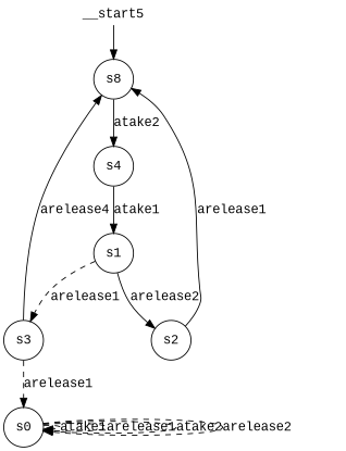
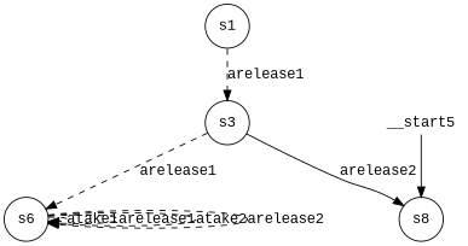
  digraph {
    fontname="Liberation Mono"
    node [fontname="Liberation Mono" shape=circle]
    edge [fontname="Liberation Mono" modality=MUST style=dashed]
    n1 [label=s8]
-   n2 [label=s4]
    n3 [label=s1]
    n4 [label=s3]
-   n5 [label=s0]
-   n6 [label=s2]
+   n5 [label=s6]
    n7 [height=0 label=__start5 shape=none width=0]
-   n1 -> n2 [label=atake2 style="strict"]
-   n2 -> n3 [label=atake1 style="strict"]
    n3 -> n4 [label=arelease1]
-   n3 -> n6 [label=arelease2 style="strict"]
-   n4 -> n1 [label=arelease4 style="strict"]
+   n4 -> n1 [label=arelease2 style="strict"]
    n4 -> n5 [label=arelease1 modality=MAY]
    n5 -> n5 [label=atake1 modality=MAY]
    n5 -> n5 [label=arelease1 modality=MAY]
    n5 -> n5 [label=atake2 modality=MAY]
    n5 -> n5 [label=arelease2 modality=MAY]
-   n6 -> n1 [label=arelease1 style="strict"]
    n7 -> n1 [modality="" style=""]
  }
